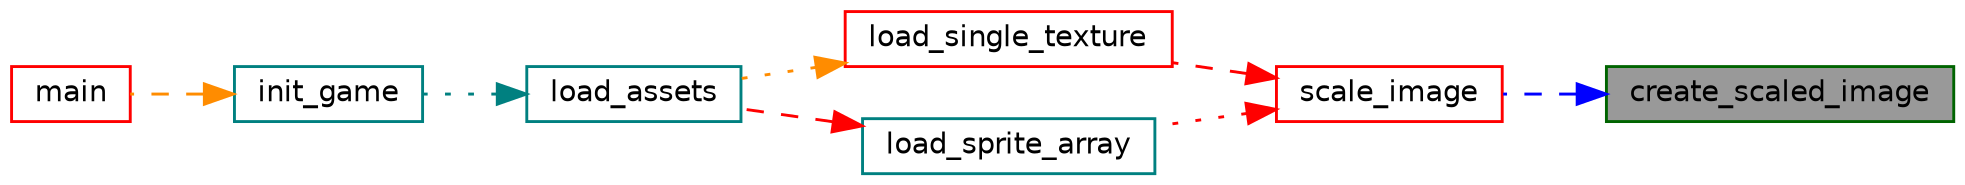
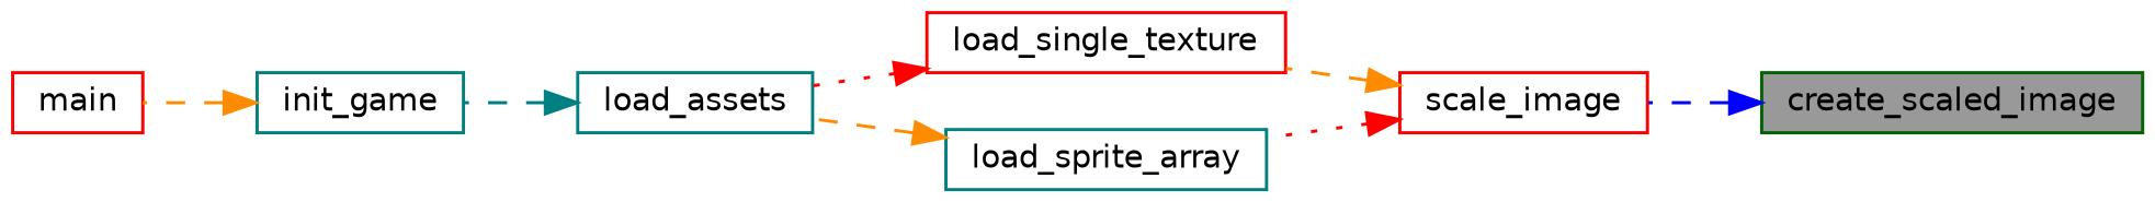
  digraph {
    rankdir=RL
    node [color=red fillcolor=white fontname=Helvetica fontsize=10 shape=box style=filled]
    edge [color=darkorange dir=back fontname=Helvetica fontsize=10 labelfontname=Helvetica labelfontsize=10 style=dashed]
    n1 [color=darkgreen fillcolor=grey60 fontcolor=black height=0.2 label=create_scaled_image width=0.4]
    n2 [height=0.2 label=scale_image width=0.4]
    n3 [height=0.2 label=load_single_texture width=0.4]
    n4 [color=teal height=0.2 label=load_sprite_array width=0.4]
    n5 [color=teal height=0.2 label=load_assets width=0.4]
    n6 [color=teal height=0.2 label=init_game width=0.4]
    n7 [height=0.2 label=main width=0.4]
    n1 -> n2 [color=blue]
-   n2 -> n3 [color=red]
+   n2 -> n3
    n2 -> n4 [color=red style=dotted]
-   n3 -> n5 [style=dotted]
-   n4 -> n5 [color=red]
-   n5 -> n6 [color=teal style=dotted]
+   n3 -> n5 [color=red style=dotted]
+   n4 -> n5
+   n5 -> n6 [color=teal]
    n6 -> n7
  }
